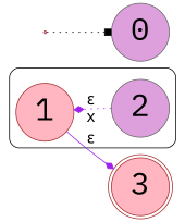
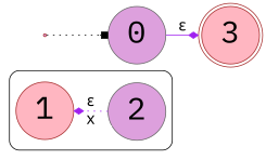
  digraph {
    fontname="IBM Plex Mono"
    rankdir=LR
    ranksep=0.4
    node [color=brown fillcolor=plum fontname="IBM Plex Mono" fontsize=40 shape=circle style=filled]
    edge [color=purple fontname="IBM Plex Mono" fontsize=20 arrowhead=diamond style=dotted]
    1 [fillcolor=lightpink]
    2 [color=gray40]
    0 [color=gray40]
    3 [fillcolor=lightpink shape=doublecircle]
    start [fontcolor=white shape=point fontsize=""]
    subgraph cluster_1 {
      style=rounded
      1
      2
    }
    1 -> 2 [color=white label=x arrowhead="" style=""]
    2 -> 1 [label="&epsilon;"]
-   1 -> 3 [label="&epsilon;" style=solid]
+   0 -> 3 [label="&epsilon;" style=solid]
    start -> 0 [arrowhead=box color=black fontsize=""]
  }
